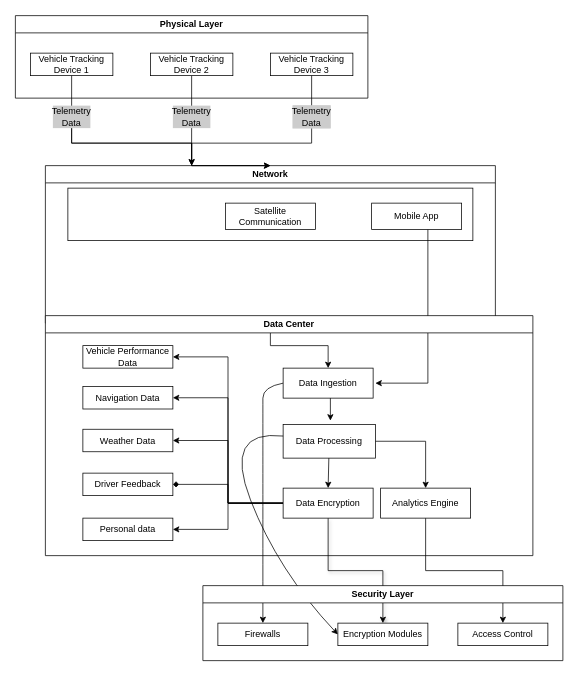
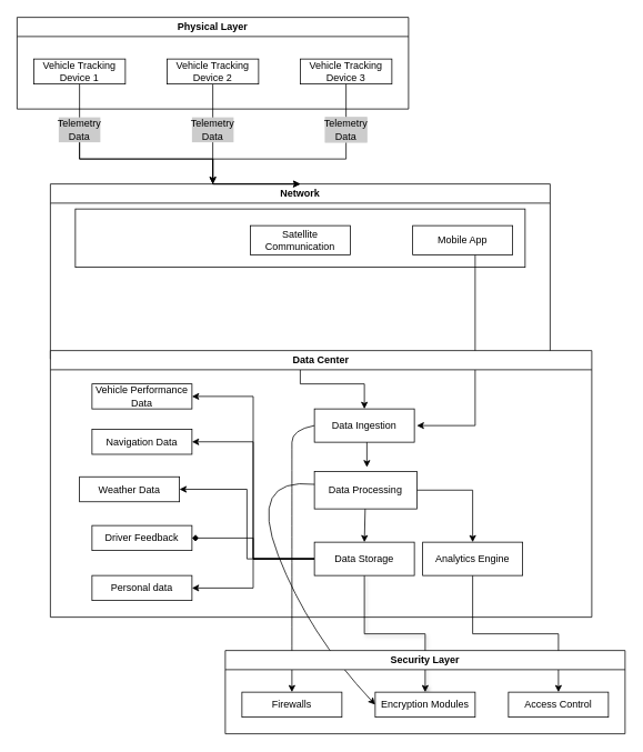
  <mxCell id="0" />
  <mxCell id="1" parent="0" />
  <mxCell id="2" style="edgeStyle=orthogonalEdgeStyle;rounded=0;orthogonalLoop=1;jettySize=auto;html=1;entryX=0.5;entryY=0;entryDx=0;entryDy=0;" parent="1" source="32" target="44" edge="1"><mxGeometry relative="1" as="geometry" /></mxCell>
  <mxCell id="3" value="" style="curved=1;endArrow=classic;html=1;rounded=0;exitX=0;exitY=0.5;exitDx=0;exitDy=0;entryX=0.5;entryY=0;entryDx=0;entryDy=0;" parent="1" source="23" target="42" edge="1"><mxGeometry width="50" height="50" relative="1" as="geometry"><mxPoint x="380" y="515" as="sourcePoint" /><mxPoint x="350" y="795" as="targetPoint" /><Array as="points"><mxPoint x="350" y="515" /><mxPoint x="350" y="545" /><mxPoint x="350" y="615" /></Array></mxGeometry></mxCell>
  <mxCell id="4" style="edgeStyle=orthogonalEdgeStyle;rounded=0;orthogonalLoop=1;jettySize=auto;html=1;entryX=0.5;entryY=0;entryDx=0;entryDy=0;shadow=1;fillColor=#330000;" parent="1" source="31" target="43" edge="1"><mxGeometry relative="1" as="geometry" /></mxCell>
  <mxCell id="5" value="Physical Layer" style="swimlane;whiteSpace=wrap;html=1;" parent="1" vertex="1"><mxGeometry x="20" y="20" width="470" height="110" as="geometry" /></mxCell>
  <mxCell id="6" value="Vehicle Tracking Device 1" style="rounded=0;whiteSpace=wrap;html=1;" parent="5" vertex="1"><mxGeometry x="20" y="50" width="110" height="30" as="geometry" /></mxCell>
  <mxCell id="7" style="edgeStyle=orthogonalEdgeStyle;rounded=0;orthogonalLoop=1;jettySize=auto;html=1;" parent="5" source="8" edge="1"><mxGeometry relative="1" as="geometry"><mxPoint x="235" y="200" as="targetPoint" /></mxGeometry></mxCell>
  <mxCell id="8" value="Vehicle Tracking Device 2" style="rounded=0;whiteSpace=wrap;html=1;" parent="5" vertex="1"><mxGeometry x="180" y="50" width="110" height="30" as="geometry" /></mxCell>
  <mxCell id="9" value="Vehicle Tracking Device 3" style="rounded=0;whiteSpace=wrap;html=1;" parent="5" vertex="1"><mxGeometry x="340" y="50" width="110" height="30" as="geometry" /></mxCell>
  <mxCell id="10" style="edgeStyle=orthogonalEdgeStyle;rounded=0;orthogonalLoop=1;jettySize=auto;html=1;entryX=0.5;entryY=0;entryDx=0;entryDy=0;" parent="1" source="11" target="23" edge="1"><mxGeometry relative="1" as="geometry" /></mxCell>
  <mxCell id="11" value="Network" style="swimlane;whiteSpace=wrap;html=1;" parent="1" vertex="1"><mxGeometry x="60" y="220" width="600" height="210" as="geometry" /></mxCell>
  <mxCell id="12" value="4G / 5G Network" style="rounded=0;whiteSpace=wrap;html=1;" parent="11" vertex="1"><mxGeometry x="30" y="30" width="540" height="70" as="geometry" /></mxCell>
  <mxCell id="13" value="Satellite Communication" style="rounded=0;whiteSpace=wrap;html=1;" parent="11" vertex="1"><mxGeometry x="240" y="50" width="120" height="35" as="geometry" /></mxCell>
  <mxCell id="14" style="edgeStyle=orthogonalEdgeStyle;rounded=0;orthogonalLoop=1;jettySize=auto;html=1;" parent="11" source="15" edge="1"><mxGeometry relative="1" as="geometry"><mxPoint x="440" y="290" as="targetPoint" /><Array as="points"><mxPoint x="510" y="290" /></Array></mxGeometry></mxCell>
  <mxCell id="15" value="Mobile App" style="rounded=0;whiteSpace=wrap;html=1;" parent="11" vertex="1"><mxGeometry x="435" y="50" width="120" height="35" as="geometry" /></mxCell>
  <mxCell id="16" value="Telemetry Data" style="text;html=1;align=center;verticalAlign=middle;whiteSpace=wrap;rounded=0;fillColor=#CCCCCC;" parent="1" vertex="1"><mxGeometry x="230" y="140" width="50" height="30" as="geometry" /></mxCell>
  <mxCell id="17" style="edgeStyle=orthogonalEdgeStyle;rounded=0;orthogonalLoop=1;jettySize=auto;html=1;fillColor=#CCCCCC;" parent="1" source="20" target="11" edge="1"><mxGeometry relative="1" as="geometry"><Array as="points"><mxPoint x="95" y="190" /><mxPoint x="255" y="190" /></Array></mxGeometry></mxCell>
  <mxCell id="18" style="edgeStyle=orthogonalEdgeStyle;rounded=0;orthogonalLoop=1;jettySize=auto;html=1;entryX=0.5;entryY=0;entryDx=0;entryDy=0;" parent="1" source="9" target="11" edge="1"><mxGeometry relative="1" as="geometry"><Array as="points"><mxPoint x="415" y="190" /><mxPoint x="255" y="190" /></Array></mxGeometry></mxCell>
  <mxCell id="19" value="" style="edgeStyle=orthogonalEdgeStyle;rounded=0;orthogonalLoop=1;jettySize=auto;html=1;fillColor=#CCCCCC;" parent="1" source="6" edge="1"><mxGeometry relative="1" as="geometry"><mxPoint x="95" y="100" as="sourcePoint" /><mxPoint x="360" y="220" as="targetPoint" /><Array as="points"><mxPoint x="95" y="190" /><mxPoint x="255" y="190" /></Array></mxGeometry></mxCell>
  <mxCell id="20" value="Telemetry Data" style="text;html=1;align=center;verticalAlign=middle;whiteSpace=wrap;rounded=0;fillColor=#CCCCCC;" parent="1" vertex="1"><mxGeometry x="70" y="140" width="50" height="30" as="geometry" /></mxCell>
  <mxCell id="21" value="Telemetry Data" style="text;html=1;align=center;verticalAlign=middle;whiteSpace=wrap;rounded=0;fillColor=#CCCCCC;strokeColor=#CCCCCC;shadow=0;" parent="1" vertex="1"><mxGeometry x="390" y="140" width="50" height="30" as="geometry" /></mxCell>
  <mxCell id="22" value="Data Center" style="swimlane;whiteSpace=wrap;html=1;" parent="1" vertex="1"><mxGeometry x="60" y="420" width="650" height="320" as="geometry" /></mxCell>
  <mxCell id="23" value="Data Ingestion" style="rounded=0;whiteSpace=wrap;html=1;" parent="22" vertex="1"><mxGeometry x="317" y="70" width="120" height="40" as="geometry" /></mxCell>
  <mxCell id="24" style="edgeStyle=orthogonalEdgeStyle;rounded=0;orthogonalLoop=1;jettySize=auto;html=1;entryX=0.5;entryY=0;entryDx=0;entryDy=0;" parent="22" source="25" target="32" edge="1"><mxGeometry relative="1" as="geometry" /></mxCell>
  <mxCell id="25" value="Data Processing" style="rounded=0;whiteSpace=wrap;html=1;" parent="22" vertex="1"><mxGeometry x="317" y="145" width="123" height="45" as="geometry" /></mxCell>
  <mxCell id="26" style="edgeStyle=orthogonalEdgeStyle;rounded=0;orthogonalLoop=1;jettySize=auto;html=1;entryX=1;entryY=0.5;entryDx=0;entryDy=0;endArrow=diamond;" parent="22" source="31" target="36" edge="1"><mxGeometry relative="1" as="geometry" /></mxCell>
  <mxCell id="27" style="edgeStyle=orthogonalEdgeStyle;rounded=0;orthogonalLoop=1;jettySize=auto;html=1;entryX=1;entryY=0.5;entryDx=0;entryDy=0;" parent="22" source="31" target="37" edge="1"><mxGeometry relative="1" as="geometry" /></mxCell>
  <mxCell id="28" style="edgeStyle=orthogonalEdgeStyle;rounded=0;orthogonalLoop=1;jettySize=auto;html=1;entryX=1;entryY=0.5;entryDx=0;entryDy=0;" parent="22" source="31" target="35" edge="1"><mxGeometry relative="1" as="geometry" /></mxCell>
  <mxCell id="29" style="edgeStyle=orthogonalEdgeStyle;rounded=0;orthogonalLoop=1;jettySize=auto;html=1;entryX=1;entryY=0.5;entryDx=0;entryDy=0;" parent="22" source="31" target="34" edge="1"><mxGeometry relative="1" as="geometry" /></mxCell>
  <mxCell id="30" style="edgeStyle=orthogonalEdgeStyle;rounded=0;orthogonalLoop=1;jettySize=auto;html=1;entryX=1;entryY=0.5;entryDx=0;entryDy=0;" parent="22" source="31" target="33" edge="1"><mxGeometry relative="1" as="geometry" /></mxCell>
- <mxCell id="31" value="Data Encryption" style="rounded=0;whiteSpace=wrap;html=1;" parent="22" vertex="1"><mxGeometry x="317" y="230" width="120" height="40" as="geometry" /></mxCell>
+ <mxCell id="31" value="Data Storage" style="rounded=0;whiteSpace=wrap;html=1;" parent="22" vertex="1"><mxGeometry x="317" y="230" width="120" height="40" as="geometry" /></mxCell>
  <mxCell id="32" value="Analytics Engine" style="rounded=0;whiteSpace=wrap;html=1;" parent="22" vertex="1"><mxGeometry x="447" y="230" width="120" height="40" as="geometry" /></mxCell>
  <mxCell id="33" value="Vehicle Performance Data" style="rounded=0;whiteSpace=wrap;html=1;" parent="22" vertex="1"><mxGeometry x="50" y="40" width="120" height="30" as="geometry" /></mxCell>
  <mxCell id="34" value="Navigation Data" style="rounded=0;whiteSpace=wrap;html=1;" parent="22" vertex="1"><mxGeometry x="50" y="94.5" width="120" height="30" as="geometry" /></mxCell>
- <mxCell id="35" value="Weather Data" style="rounded=0;whiteSpace=wrap;html=1;" parent="22" vertex="1"><mxGeometry x="50" y="151.5" width="120" height="30" as="geometry" /></mxCell>
+ <mxCell id="35" value="Weather Data" style="rounded=0;whiteSpace=wrap;html=1;" parent="22" vertex="1"><mxGeometry x="35" y="151.5" width="120" height="30" as="geometry" /></mxCell>
  <mxCell id="36" value="Driver Feedback" style="rounded=0;whiteSpace=wrap;html=1;" parent="22" vertex="1"><mxGeometry x="50" y="210" width="120" height="30" as="geometry" /></mxCell>
  <mxCell id="37" value="Personal data" style="rounded=0;whiteSpace=wrap;html=1;" parent="22" vertex="1"><mxGeometry x="50" y="270" width="120" height="30" as="geometry" /></mxCell>
  <mxCell id="38" value="" style="endArrow=classic;html=1;rounded=0;" parent="22" edge="1"><mxGeometry width="50" height="50" relative="1" as="geometry"><mxPoint x="380" y="110" as="sourcePoint" /><mxPoint x="380" y="140" as="targetPoint" /></mxGeometry></mxCell>
  <mxCell id="39" value="" style="endArrow=classic;html=1;rounded=0;entryX=0.5;entryY=0;entryDx=0;entryDy=0;" parent="22" source="25" target="31" edge="1"><mxGeometry width="50" height="50" relative="1" as="geometry"><mxPoint x="380" y="200" as="sourcePoint" /><mxPoint x="430" y="150" as="targetPoint" /></mxGeometry></mxCell>
  <mxCell id="40" value="" style="curved=1;endArrow=classic;html=1;rounded=0;entryX=0;entryY=0.5;entryDx=0;entryDy=0;" parent="1" source="25" target="43" edge="1"><mxGeometry width="50" height="50" relative="1" as="geometry"><mxPoint x="377" y="591.5" as="sourcePoint" /><mxPoint x="307" y="751.5" as="targetPoint" /><Array as="points"><mxPoint x="297" y="571.5" /><mxPoint x="370" y="760" /></Array></mxGeometry></mxCell>
  <mxCell id="41" value="Security Layer" style="swimlane;whiteSpace=wrap;html=1;" parent="1" vertex="1"><mxGeometry x="270" y="780" width="480" height="100" as="geometry" /></mxCell>
  <mxCell id="42" value="Firewalls" style="rounded=0;whiteSpace=wrap;html=1;" parent="41" vertex="1"><mxGeometry x="20" y="50" width="120" height="30" as="geometry" /></mxCell>
  <mxCell id="43" value="Encryption Modules" style="rounded=0;whiteSpace=wrap;html=1;" parent="41" vertex="1"><mxGeometry x="180" y="50" width="120" height="30" as="geometry" /></mxCell>
  <mxCell id="44" value="Access Control" style="rounded=0;whiteSpace=wrap;html=1;" parent="41" vertex="1"><mxGeometry x="340" y="50" width="120" height="30" as="geometry" /></mxCell>
